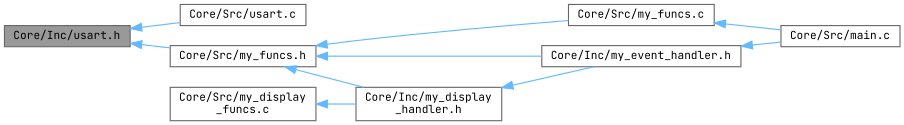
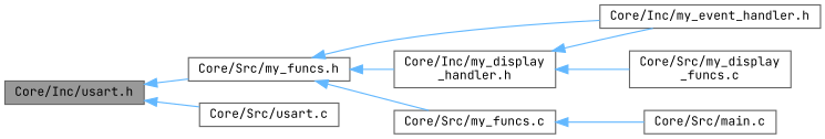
  digraph {
    fontname="JetBrains Mono"
    rankdir=LR
    node [color=grey40 fillcolor=white fontname="JetBrains Mono" fontsize=10 shape=box style=filled]
    edge [color=steelblue1 dir=back fontname="JetBrains Mono" fontsize=10 labelfontname=Helvetica labelfontsize=10 style=solid]
    n1 [color=gray40 fillcolor=grey60 fontcolor=black height=0.2 label="Core/Inc/usart.h" width=0.4]
    n2 [height=0.2 label="Core/Src/my_funcs.h" width=0.4]
    n3 [height=0.2 label="Core/Src/usart.c" width=0.4]
    n4 [height=0.2 label="Core/Inc/my_display\l_handler.h" width=0.4]
    n5 [height=0.2 label="Core/Inc/my_event_handler.h" width=0.4]
    n6 [height=0.2 label="Core/Src/my_funcs.c" width=0.4]
    n7 [height=0.2 label="Core/Src/main.c" width=0.4]
    n8 [height=0.2 label="Core/Src/my_display\l_funcs.c" width=0.4]
    n1 -> n2
    n1 -> n3
    n2 -> n4
    n2 -> n5
    n2 -> n6
    n4 -> n5
-   n8 -> n4
-   n5 -> n7
+   n4 -> n8
    n6 -> n7
  }
